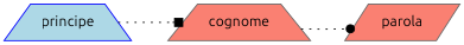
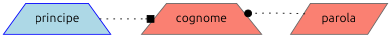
  digraph {
    fontname=Ubuntu
    rankdir=LR
    node [color=gray40 fillcolor=salmon fontname=Ubuntu shape=trapezium style=filled]
    edge [fontname=Ubuntu style=dotted]
    n1 [color=blue fillcolor=lightblue label=principe]
    n2 [label=parola shape=parallelogram]
    n3 [label=cognome]
    subgraph sub_1 {
      rank=source
      n1
    }
    subgraph sub_2 {
      rank=same
      n2
    }
    subgraph sub_3 {
      rank=same
      n3
    }
    subgraph sub_4 {
      rank=same
    }
    subgraph sub_5 {
      rank=same
    }
    n1 -> n3 [arrowhead=box]
-   n3 -> n2 [arrowhead=dot]
+   n2 -> n3 [arrowhead=dot]
  }
